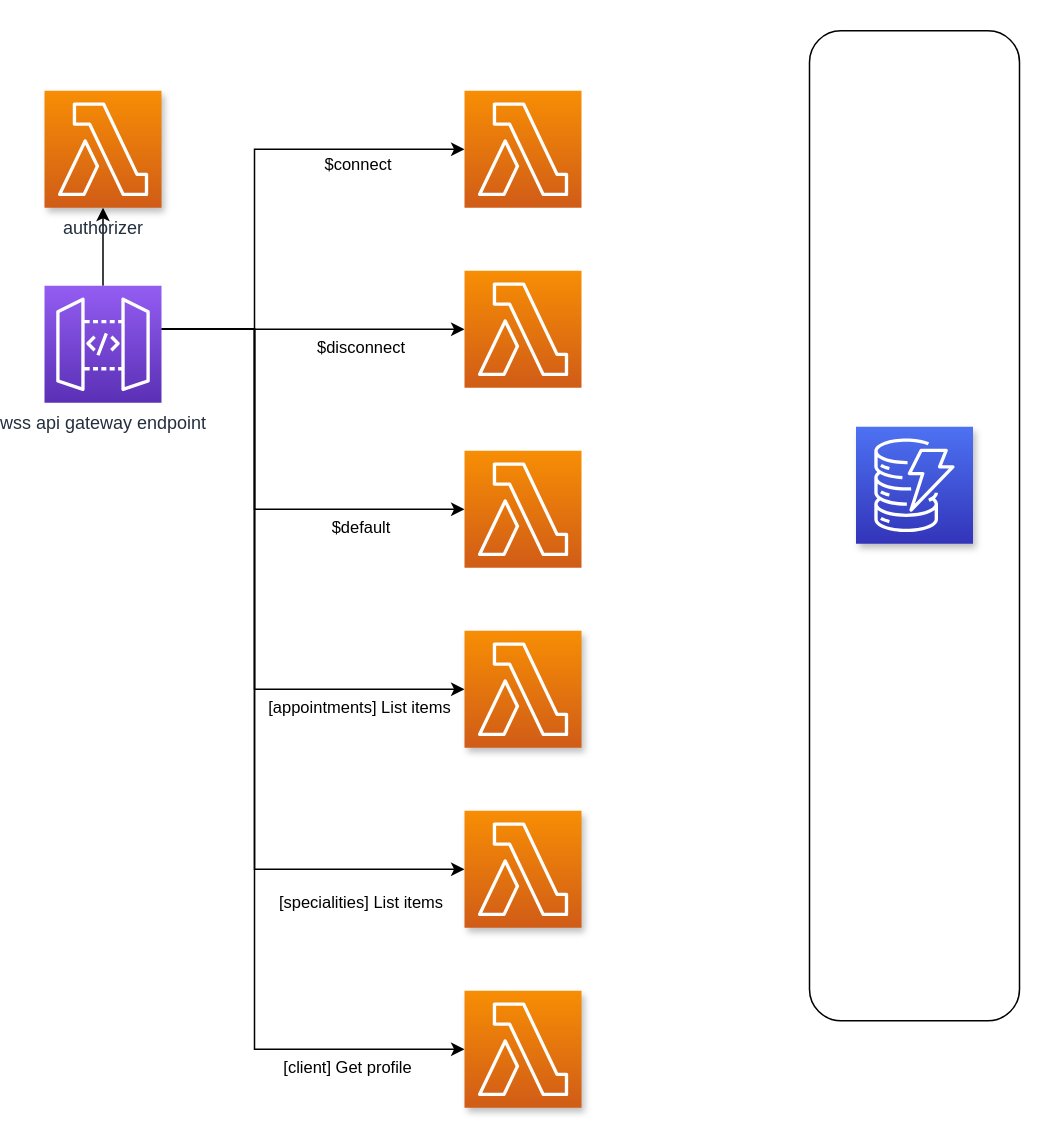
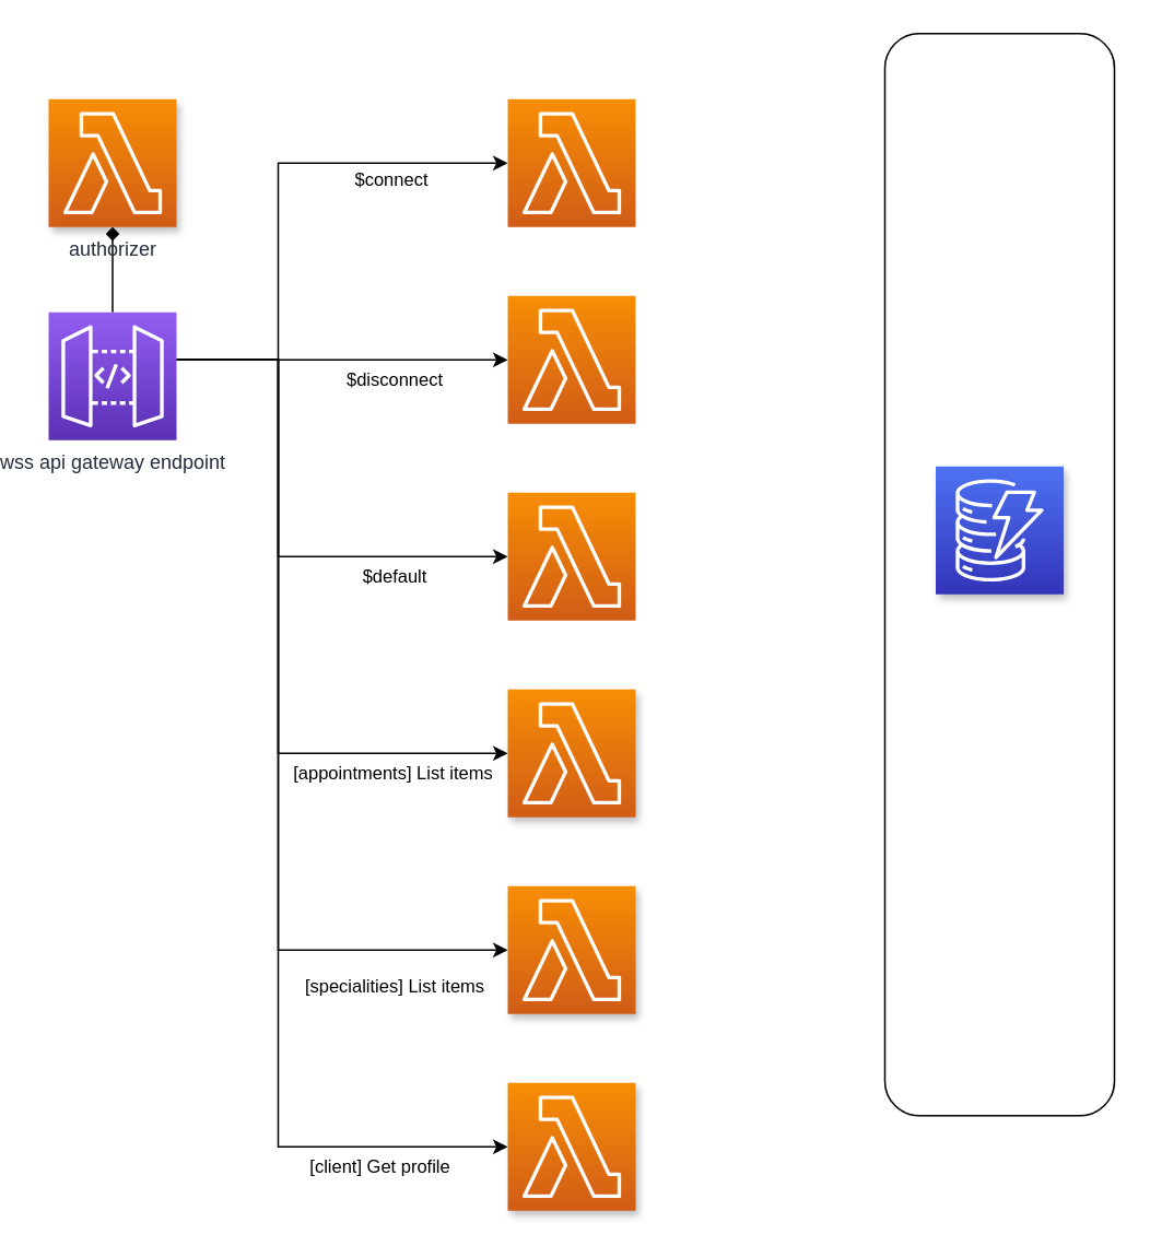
  <mxCell id="0" />
  <mxCell id="1" parent="0" />
  <mxCell id="2" style="edgeStyle=orthogonalEdgeStyle;rounded=0;orthogonalLoop=1;jettySize=auto;html=1;entryX=0;entryY=0.5;entryDx=0;entryDy=0;entryPerimeter=0;" edge="1" parent="1" source="15" target="18"><mxGeometry relative="1" as="geometry"><Array as="points"><mxPoint x="160" y="219" /><mxPoint x="160" y="99" /></Array></mxGeometry></mxCell>
  <mxCell id="3" value="$connect" style="edgeLabel;html=1;align=center;verticalAlign=middle;resizable=0;points=[];" vertex="1" connectable="0" parent="2"><mxGeometry x="0.273" y="-1" relative="1" as="geometry"><mxPoint x="45" y="8" as="offset" /></mxGeometry></mxCell>
  <mxCell id="4" style="edgeStyle=orthogonalEdgeStyle;rounded=0;orthogonalLoop=1;jettySize=auto;html=1;" edge="1" parent="1" source="15" target="17"><mxGeometry relative="1" as="geometry"><Array as="points"><mxPoint x="130" y="219" /><mxPoint x="130" y="219" /></Array></mxGeometry></mxCell>
  <mxCell id="5" value="$disconnect" style="edgeLabel;html=1;align=center;verticalAlign=middle;resizable=0;points=[];" vertex="1" connectable="0" parent="4"><mxGeometry x="0.339" y="2" relative="1" as="geometry"><mxPoint x="-3" y="13" as="offset" /></mxGeometry></mxCell>
  <mxCell id="6" style="edgeStyle=orthogonalEdgeStyle;rounded=0;orthogonalLoop=1;jettySize=auto;html=1;entryX=0;entryY=0.5;entryDx=0;entryDy=0;entryPerimeter=0;" edge="1" parent="1" source="15" target="16"><mxGeometry relative="1" as="geometry"><Array as="points"><mxPoint x="160" y="219" /><mxPoint x="160" y="339" /></Array></mxGeometry></mxCell>
  <mxCell id="7" value="$default" style="edgeLabel;html=1;align=center;verticalAlign=middle;resizable=0;points=[];" vertex="1" connectable="0" parent="6"><mxGeometry x="-0.198" y="-1" relative="1" as="geometry"><mxPoint x="71" y="64" as="offset" /></mxGeometry></mxCell>
- <mxCell id="8" style="edgeStyle=orthogonalEdgeStyle;rounded=0;orthogonalLoop=1;jettySize=auto;html=1;entryX=0.5;entryY=1;entryDx=0;entryDy=0;entryPerimeter=0;" edge="1" parent="1" source="15" target="22"><mxGeometry relative="1" as="geometry" /></mxCell>
+ <mxCell id="8" style="edgeStyle=orthogonalEdgeStyle;rounded=0;orthogonalLoop=1;jettySize=auto;html=1;entryX=0.5;entryY=1;entryDx=0;entryDy=0;entryPerimeter=0;endArrow=diamond;" edge="1" parent="1" source="15" target="22"><mxGeometry relative="1" as="geometry" /></mxCell>
  <mxCell id="9" style="edgeStyle=orthogonalEdgeStyle;rounded=0;orthogonalLoop=1;jettySize=auto;html=1;entryX=0;entryY=0.5;entryDx=0;entryDy=0;entryPerimeter=0;" edge="1" parent="1" source="15" target="23"><mxGeometry relative="1" as="geometry"><Array as="points"><mxPoint x="160" y="219" /><mxPoint x="160" y="459" /></Array></mxGeometry></mxCell>
  <mxCell id="10" value="[appointments] List items" style="edgeLabel;html=1;align=center;verticalAlign=middle;resizable=0;points=[];" vertex="1" connectable="0" parent="9"><mxGeometry x="0.898" relative="1" as="geometry"><mxPoint x="-48" y="11" as="offset" /></mxGeometry></mxCell>
  <mxCell id="11" style="edgeStyle=orthogonalEdgeStyle;rounded=0;orthogonalLoop=1;jettySize=auto;html=1;entryX=0;entryY=0.5;entryDx=0;entryDy=0;entryPerimeter=0;" edge="1" parent="1" source="15" target="24"><mxGeometry relative="1" as="geometry"><Array as="points"><mxPoint x="160" y="219" /><mxPoint x="160" y="579" /></Array></mxGeometry></mxCell>
  <mxCell id="12" value="[specialities] List items" style="edgeLabel;html=1;align=center;verticalAlign=middle;resizable=0;points=[];" vertex="1" connectable="0" parent="11"><mxGeometry x="0.856" y="-1" relative="1" as="geometry"><mxPoint x="-30" y="20" as="offset" /></mxGeometry></mxCell>
  <mxCell id="13" style="edgeStyle=orthogonalEdgeStyle;rounded=0;orthogonalLoop=1;jettySize=auto;html=1;entryX=0;entryY=0.5;entryDx=0;entryDy=0;entryPerimeter=0;" edge="1" parent="1" source="15" target="25"><mxGeometry relative="1" as="geometry"><Array as="points"><mxPoint x="160" y="219" /><mxPoint x="160" y="699" /></Array></mxGeometry></mxCell>
  <mxCell id="14" value="[client] Get profile" style="edgeLabel;html=1;align=center;verticalAlign=middle;resizable=0;points=[];" vertex="1" connectable="0" parent="13"><mxGeometry x="0.852" y="3" relative="1" as="geometry"><mxPoint x="-29" y="14" as="offset" /></mxGeometry></mxCell>
  <mxCell id="15" value="wss api gateway endpoint" style="sketch=0;points=[[0,0,0],[0.25,0,0],[0.5,0,0],[0.75,0,0],[1,0,0],[0,1,0],[0.25,1,0],[0.5,1,0],[0.75,1,0],[1,1,0],[0,0.25,0],[0,0.5,0],[0,0.75,0],[1,0.25,0],[1,0.5,0],[1,0.75,0]];outlineConnect=0;fontColor=#232F3E;gradientColor=#945DF2;gradientDirection=north;fillColor=#5A30B5;strokeColor=#ffffff;dashed=0;verticalLabelPosition=bottom;verticalAlign=top;align=center;html=1;fontSize=12;fontStyle=0;aspect=fixed;shape=mxgraph.aws4.resourceIcon;resIcon=mxgraph.aws4.api_gateway;" vertex="1" parent="1"><mxGeometry x="20" y="190" width="78" height="78" as="geometry" /></mxCell>
  <mxCell id="16" value="" style="sketch=0;points=[[0,0,0],[0.25,0,0],[0.5,0,0],[0.75,0,0],[1,0,0],[0,1,0],[0.25,1,0],[0.5,1,0],[0.75,1,0],[1,1,0],[0,0.25,0],[0,0.5,0],[0,0.75,0],[1,0.25,0],[1,0.5,0],[1,0.75,0]];outlineConnect=0;fontColor=#232F3E;gradientColor=#F78E04;gradientDirection=north;fillColor=#D05C17;strokeColor=#ffffff;dashed=0;verticalLabelPosition=bottom;verticalAlign=top;align=center;html=1;fontSize=12;fontStyle=0;aspect=fixed;shape=mxgraph.aws4.resourceIcon;resIcon=mxgraph.aws4.lambda;" vertex="1" parent="1"><mxGeometry x="300" y="300" width="78" height="78" as="geometry" /></mxCell>
  <mxCell id="17" value="" style="sketch=0;points=[[0,0,0],[0.25,0,0],[0.5,0,0],[0.75,0,0],[1,0,0],[0,1,0],[0.25,1,0],[0.5,1,0],[0.75,1,0],[1,1,0],[0,0.25,0],[0,0.5,0],[0,0.75,0],[1,0.25,0],[1,0.5,0],[1,0.75,0]];outlineConnect=0;fontColor=#232F3E;gradientColor=#F78E04;gradientDirection=north;fillColor=#D05C17;strokeColor=#ffffff;dashed=0;verticalLabelPosition=bottom;verticalAlign=top;align=center;html=1;fontSize=12;fontStyle=0;aspect=fixed;shape=mxgraph.aws4.resourceIcon;resIcon=mxgraph.aws4.lambda;" vertex="1" parent="1"><mxGeometry x="300" y="180" width="78" height="78" as="geometry" /></mxCell>
  <mxCell id="18" value="" style="sketch=0;points=[[0,0,0],[0.25,0,0],[0.5,0,0],[0.75,0,0],[1,0,0],[0,1,0],[0.25,1,0],[0.5,1,0],[0.75,1,0],[1,1,0],[0,0.25,0],[0,0.5,0],[0,0.75,0],[1,0.25,0],[1,0.5,0],[1,0.75,0]];outlineConnect=0;fontColor=#232F3E;gradientColor=#F78E04;gradientDirection=north;fillColor=#D05C17;strokeColor=#ffffff;dashed=0;verticalLabelPosition=bottom;verticalAlign=top;align=center;html=1;fontSize=12;fontStyle=0;aspect=fixed;shape=mxgraph.aws4.resourceIcon;resIcon=mxgraph.aws4.lambda;" vertex="1" parent="1"><mxGeometry x="300" y="60" width="78" height="78" as="geometry" /></mxCell>
  <mxCell id="19" value="" style="group" vertex="1" connectable="0" parent="1"><mxGeometry x="530" y="20" width="140" height="660" as="geometry" /></mxCell>
  <mxCell id="20" value="" style="rounded=1;whiteSpace=wrap;html=1;" vertex="1" parent="19"><mxGeometry width="140" height="660" as="geometry" /></mxCell>
  <mxCell id="21" value="" style="sketch=0;points=[[0,0,0],[0.25,0,0],[0.5,0,0],[0.75,0,0],[1,0,0],[0,1,0],[0.25,1,0],[0.5,1,0],[0.75,1,0],[1,1,0],[0,0.25,0],[0,0.5,0],[0,0.75,0],[1,0.25,0],[1,0.5,0],[1,0.75,0]];outlineConnect=0;fontColor=#232F3E;gradientColor=#4D72F3;gradientDirection=north;fillColor=#3334B9;strokeColor=#ffffff;dashed=0;verticalLabelPosition=bottom;verticalAlign=top;align=center;html=1;fontSize=12;fontStyle=0;aspect=fixed;shape=mxgraph.aws4.resourceIcon;resIcon=mxgraph.aws4.dynamodb;shadow=1;" vertex="1" parent="19"><mxGeometry x="31" y="264" width="78" height="78" as="geometry" /></mxCell>
  <mxCell id="22" value="authorizer" style="sketch=0;points=[[0,0,0],[0.25,0,0],[0.5,0,0],[0.75,0,0],[1,0,0],[0,1,0],[0.25,1,0],[0.5,1,0],[0.75,1,0],[1,1,0],[0,0.25,0],[0,0.5,0],[0,0.75,0],[1,0.25,0],[1,0.5,0],[1,0.75,0]];outlineConnect=0;fontColor=#232F3E;gradientColor=#F78E04;gradientDirection=north;fillColor=#D05C17;strokeColor=#ffffff;dashed=0;verticalLabelPosition=bottom;verticalAlign=top;align=center;html=1;fontSize=12;fontStyle=0;aspect=fixed;shape=mxgraph.aws4.resourceIcon;resIcon=mxgraph.aws4.lambda;shadow=1;" vertex="1" parent="1"><mxGeometry x="20" y="60" width="78" height="78" as="geometry" /></mxCell>
  <mxCell id="23" value="" style="sketch=0;points=[[0,0,0],[0.25,0,0],[0.5,0,0],[0.75,0,0],[1,0,0],[0,1,0],[0.25,1,0],[0.5,1,0],[0.75,1,0],[1,1,0],[0,0.25,0],[0,0.5,0],[0,0.75,0],[1,0.25,0],[1,0.5,0],[1,0.75,0]];outlineConnect=0;fontColor=#232F3E;gradientColor=#F78E04;gradientDirection=north;fillColor=#D05C17;strokeColor=#ffffff;dashed=0;verticalLabelPosition=bottom;verticalAlign=top;align=center;html=1;fontSize=12;fontStyle=0;aspect=fixed;shape=mxgraph.aws4.resourceIcon;resIcon=mxgraph.aws4.lambda;shadow=1;" vertex="1" parent="1"><mxGeometry x="300" y="420" width="78" height="78" as="geometry" /></mxCell>
  <mxCell id="24" value="" style="sketch=0;points=[[0,0,0],[0.25,0,0],[0.5,0,0],[0.75,0,0],[1,0,0],[0,1,0],[0.25,1,0],[0.5,1,0],[0.75,1,0],[1,1,0],[0,0.25,0],[0,0.5,0],[0,0.75,0],[1,0.25,0],[1,0.5,0],[1,0.75,0]];outlineConnect=0;fontColor=#232F3E;gradientColor=#F78E04;gradientDirection=north;fillColor=#D05C17;strokeColor=#ffffff;dashed=0;verticalLabelPosition=bottom;verticalAlign=top;align=center;html=1;fontSize=12;fontStyle=0;aspect=fixed;shape=mxgraph.aws4.resourceIcon;resIcon=mxgraph.aws4.lambda;shadow=1;" vertex="1" parent="1"><mxGeometry x="300" y="540" width="78" height="78" as="geometry" /></mxCell>
  <mxCell id="25" value="" style="sketch=0;points=[[0,0,0],[0.25,0,0],[0.5,0,0],[0.75,0,0],[1,0,0],[0,1,0],[0.25,1,0],[0.5,1,0],[0.75,1,0],[1,1,0],[0,0.25,0],[0,0.5,0],[0,0.75,0],[1,0.25,0],[1,0.5,0],[1,0.75,0]];outlineConnect=0;fontColor=#232F3E;gradientColor=#F78E04;gradientDirection=north;fillColor=#D05C17;strokeColor=#ffffff;dashed=0;verticalLabelPosition=bottom;verticalAlign=top;align=center;html=1;fontSize=12;fontStyle=0;aspect=fixed;shape=mxgraph.aws4.resourceIcon;resIcon=mxgraph.aws4.lambda;shadow=1;" vertex="1" parent="1"><mxGeometry x="300" y="660" width="78" height="78" as="geometry" /></mxCell>
